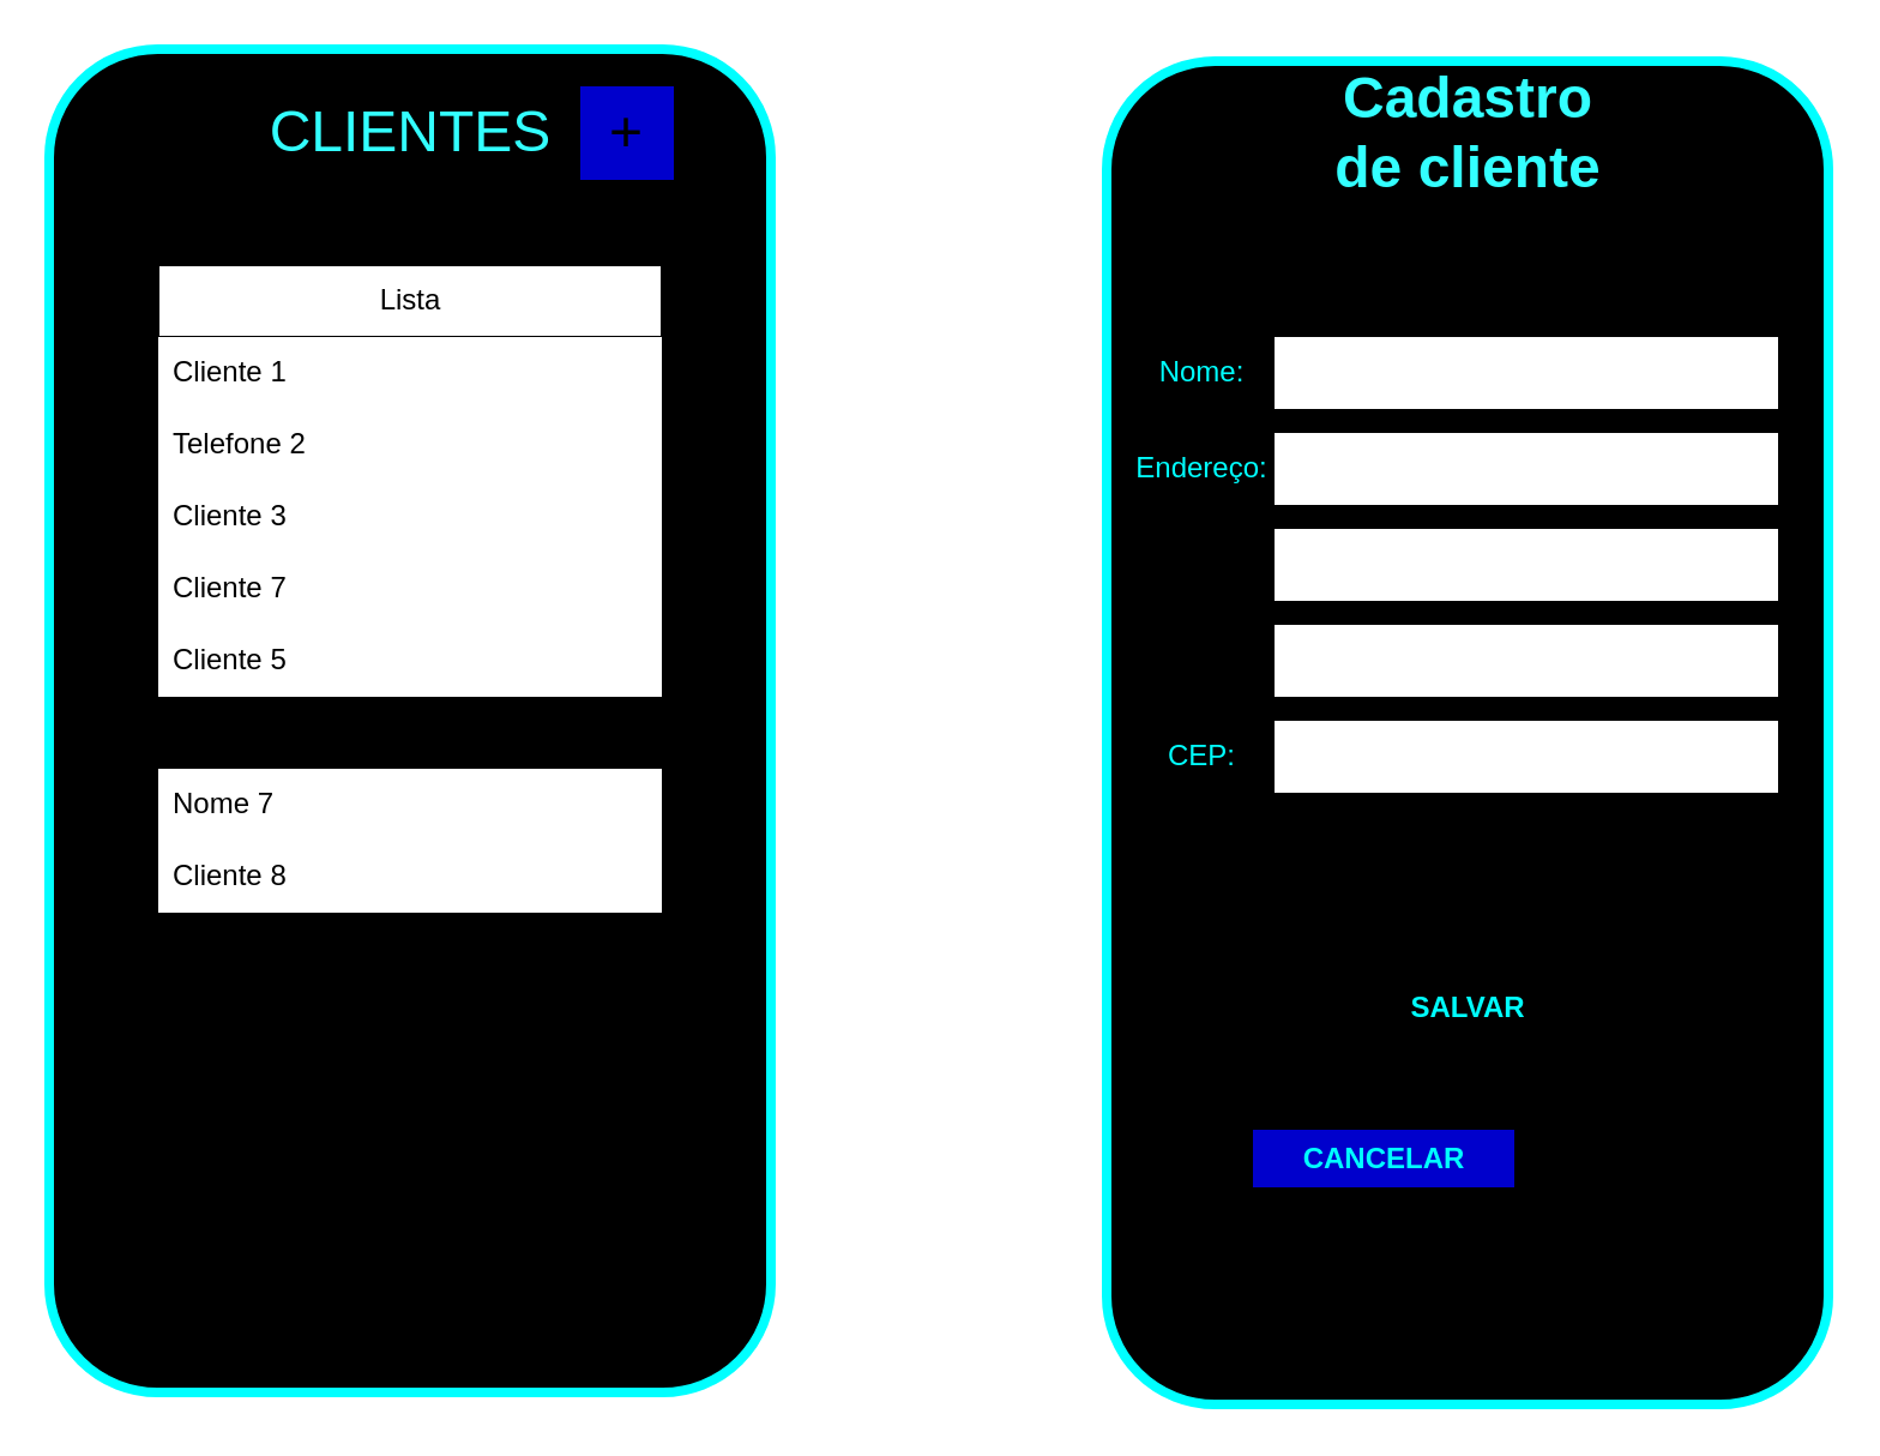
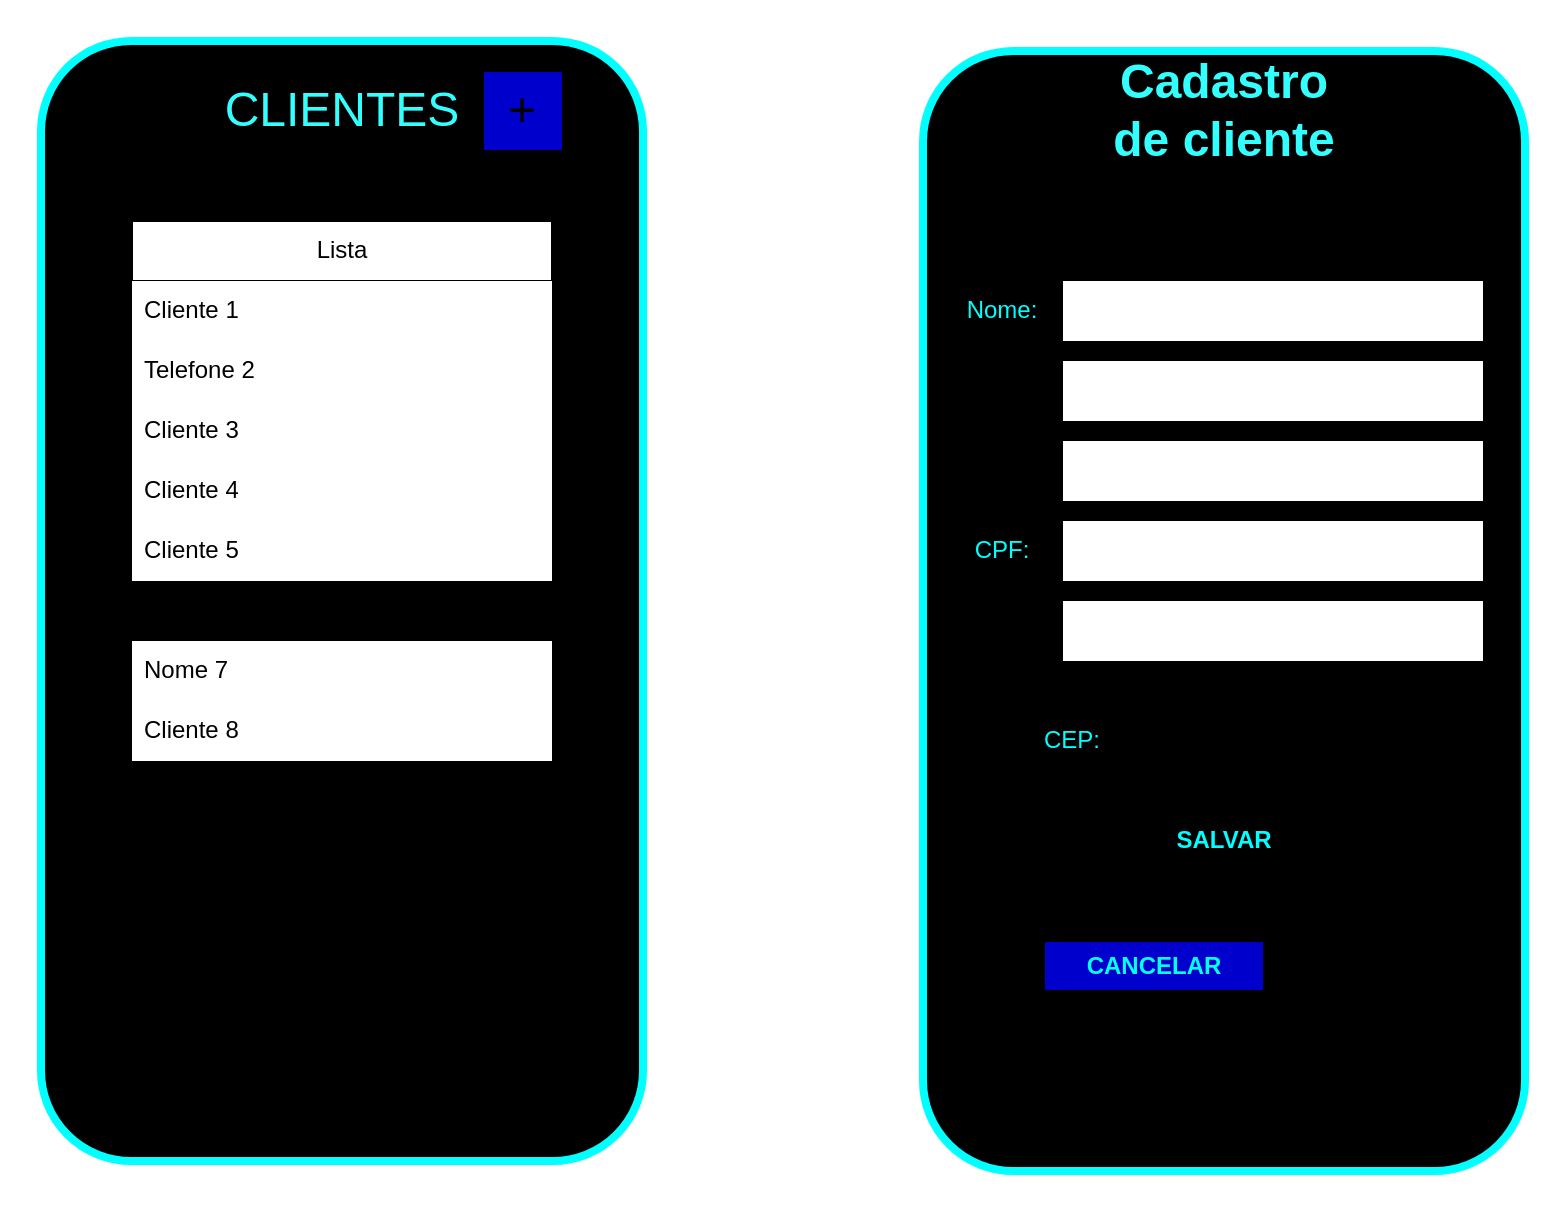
  <mxCell id="0" />
  <mxCell id="1" parent="0" />
  <mxCell id="2" value="" style="rounded=1;whiteSpace=wrap;html=1;fillColor=#000000;strokeColor=#00FFFF;strokeWidth=4;" vertex="1" parent="1"><mxGeometry x="20" y="20" width="301" height="560" as="geometry" /></mxCell>
  <mxCell id="3" value="&lt;font color=&quot;#33ffff&quot; style=&quot;font-size: 24px;&quot;&gt;CLIENTES&lt;/font&gt;" style="text;html=1;align=center;verticalAlign=middle;whiteSpace=wrap;rounded=0;" vertex="1" parent="1"><mxGeometry x="140.5" y="40" width="60" height="30" as="geometry" /></mxCell>
  <mxCell id="4" value="&lt;font style=&quot;font-size: 24px;&quot;&gt;+&lt;/font&gt;" style="rounded=0;whiteSpace=wrap;html=1;fillColor=#0000CC;" vertex="1" parent="1"><mxGeometry x="241" y="35" width="40" height="40" as="geometry" /></mxCell>
  <mxCell id="5" value="Lista" style="swimlane;fontStyle=0;childLayout=stackLayout;horizontal=1;startSize=30;horizontalStack=0;resizeParent=1;resizeParentMax=0;resizeLast=0;collapsible=1;marginBottom=0;whiteSpace=wrap;html=1;" vertex="1" parent="1"><mxGeometry x="65.5" y="110" width="210" height="120" as="geometry" /></mxCell>
  <mxCell id="6" value="Cliente 1" style="text;strokeColor=none;fillColor=default;align=left;verticalAlign=middle;spacingLeft=4;spacingRight=4;overflow=hidden;points=[[0,0.5],[1,0.5]];portConstraint=eastwest;rotatable=0;whiteSpace=wrap;html=1;" vertex="1" parent="5"><mxGeometry y="30" width="210" height="30" as="geometry" /></mxCell>
  <mxCell id="7" value="Telefone 2" style="text;strokeColor=none;fillColor=default;align=left;verticalAlign=middle;spacingLeft=4;spacingRight=4;overflow=hidden;points=[[0,0.5],[1,0.5]];portConstraint=eastwest;rotatable=0;whiteSpace=wrap;html=1;" vertex="1" parent="5"><mxGeometry y="60" width="210" height="30" as="geometry" /></mxCell>
  <mxCell id="8" value="Cliente 3" style="text;strokeColor=none;fillColor=default;align=left;verticalAlign=middle;spacingLeft=4;spacingRight=4;overflow=hidden;points=[[0,0.5],[1,0.5]];portConstraint=eastwest;rotatable=0;whiteSpace=wrap;html=1;" vertex="1" parent="5"><mxGeometry y="90" width="210" height="30" as="geometry" /></mxCell>
  <mxCell id="9" value="Cliente 5" style="text;strokeColor=none;fillColor=default;align=left;verticalAlign=middle;spacingLeft=4;spacingRight=4;overflow=hidden;points=[[0,0.5],[1,0.5]];portConstraint=eastwest;rotatable=0;whiteSpace=wrap;html=1;" vertex="1" parent="1"><mxGeometry x="65.5" y="260" width="210" height="30" as="geometry" /></mxCell>
- <mxCell id="10" value="Cliente 7" style="text;strokeColor=none;fillColor=default;align=left;verticalAlign=middle;spacingLeft=4;spacingRight=4;overflow=hidden;points=[[0,0.5],[1,0.5]];portConstraint=eastwest;rotatable=0;whiteSpace=wrap;html=1;" vertex="1" parent="1"><mxGeometry x="65.5" y="230" width="210" height="30" as="geometry" /></mxCell>
+ <mxCell id="10" value="Cliente 4" style="text;strokeColor=none;fillColor=default;align=left;verticalAlign=middle;spacingLeft=4;spacingRight=4;overflow=hidden;points=[[0,0.5],[1,0.5]];portConstraint=eastwest;rotatable=0;whiteSpace=wrap;html=1;" vertex="1" parent="1"><mxGeometry x="65.5" y="230" width="210" height="30" as="geometry" /></mxCell>
  <mxCell id="11" value="Cliente 8" style="text;strokeColor=none;fillColor=default;align=left;verticalAlign=middle;spacingLeft=4;spacingRight=4;overflow=hidden;points=[[0,0.5],[1,0.5]];portConstraint=eastwest;rotatable=0;whiteSpace=wrap;html=1;" vertex="1" parent="1"><mxGeometry x="65.5" y="350" width="210" height="30" as="geometry" /></mxCell>
  <mxCell id="12" value="Nome 7" style="text;strokeColor=none;fillColor=default;align=left;verticalAlign=middle;spacingLeft=4;spacingRight=4;overflow=hidden;points=[[0,0.5],[1,0.5]];portConstraint=eastwest;rotatable=0;whiteSpace=wrap;html=1;" vertex="1" parent="1"><mxGeometry x="65.5" y="320" width="210" height="30" as="geometry" /></mxCell>
  <mxCell id="13" value="" style="rounded=1;whiteSpace=wrap;html=1;fillColor=#000000;strokeColor=#00FFFF;strokeWidth=4;" vertex="1" parent="1"><mxGeometry x="461" y="25" width="301" height="560" as="geometry" /></mxCell>
  <mxCell id="14" value="&lt;font color=&quot;#33ffff&quot; style=&quot;font-size: 24px;&quot;&gt;&lt;b&gt;Cadastro de cliente&lt;/b&gt;&lt;/font&gt;" style="text;html=1;align=center;verticalAlign=middle;whiteSpace=wrap;rounded=0;" vertex="1" parent="1"><mxGeometry x="541.75" y="40" width="139.5" height="30" as="geometry" /></mxCell>
  <mxCell id="15" value="" style="text;strokeColor=none;fillColor=default;align=left;verticalAlign=middle;spacingLeft=4;spacingRight=4;overflow=hidden;points=[[0,0.5],[1,0.5]];portConstraint=eastwest;rotatable=0;whiteSpace=wrap;html=1;" vertex="1" parent="1"><mxGeometry x="531" y="220" width="210" height="30" as="geometry" /></mxCell>
  <mxCell id="16" value="" style="text;strokeColor=none;fillColor=default;align=left;verticalAlign=middle;spacingLeft=4;spacingRight=4;overflow=hidden;points=[[0,0.5],[1,0.5]];portConstraint=eastwest;rotatable=0;whiteSpace=wrap;html=1;" vertex="1" parent="1"><mxGeometry x="531" y="180" width="210" height="30" as="geometry" /></mxCell>
  <mxCell id="17" value="" style="text;strokeColor=none;fillColor=default;align=left;verticalAlign=middle;spacingLeft=4;spacingRight=4;overflow=hidden;points=[[0,0.5],[1,0.5]];portConstraint=eastwest;rotatable=0;whiteSpace=wrap;html=1;" vertex="1" parent="1"><mxGeometry x="531" y="140" width="210" height="30" as="geometry" /></mxCell>
  <mxCell id="18" value="" style="text;strokeColor=none;fillColor=default;align=left;verticalAlign=middle;spacingLeft=4;spacingRight=4;overflow=hidden;points=[[0,0.5],[1,0.5]];portConstraint=eastwest;rotatable=0;whiteSpace=wrap;html=1;" vertex="1" parent="1"><mxGeometry x="531" y="260" width="210" height="30" as="geometry" /></mxCell>
  <mxCell id="19" value="&lt;font color=&quot;#00ffff&quot;&gt;Nome:&lt;/font&gt;" style="text;html=1;align=center;verticalAlign=middle;whiteSpace=wrap;rounded=0;" vertex="1" parent="1"><mxGeometry x="471" y="140" width="60" height="30" as="geometry" /></mxCell>
- <mxCell id="20" value="&lt;font color=&quot;#00ffff&quot;&gt;Endereço:&lt;/font&gt;" style="text;html=1;align=center;verticalAlign=middle;whiteSpace=wrap;rounded=0;" vertex="1" parent="1"><mxGeometry x="471" y="180" width="60" height="30" as="geometry" /></mxCell>
+ <mxCell id="21" value="&lt;font color=&quot;#00ffff&quot;&gt;CPF:&lt;/font&gt;" style="text;html=1;align=center;verticalAlign=middle;whiteSpace=wrap;rounded=0;" vertex="1" parent="1"><mxGeometry x="471" y="260" width="60" height="30" as="geometry" /></mxCell>
  <mxCell id="22" value="" style="text;strokeColor=none;fillColor=default;align=left;verticalAlign=middle;spacingLeft=4;spacingRight=4;overflow=hidden;points=[[0,0.5],[1,0.5]];portConstraint=eastwest;rotatable=0;whiteSpace=wrap;html=1;" vertex="1" parent="1"><mxGeometry x="531" y="300" width="210" height="30" as="geometry" /></mxCell>
- <mxCell id="23" value="&lt;font color=&quot;#00ffff&quot;&gt;CEP:&lt;/font&gt;" style="text;html=1;align=center;verticalAlign=middle;whiteSpace=wrap;rounded=0;" vertex="1" parent="1"><mxGeometry x="471" y="300" width="60" height="30" as="geometry" /></mxCell>
+ <mxCell id="23" value="&lt;font color=&quot;#00ffff&quot;&gt;CEP:&lt;/font&gt;" style="text;html=1;align=center;verticalAlign=middle;whiteSpace=wrap;rounded=0;" vertex="1" parent="1"><mxGeometry x="506" y="355" width="60" height="30" as="geometry" /></mxCell>
  <mxCell id="24" value="&lt;font style=&quot;&quot; color=&quot;#00ffff&quot;&gt;&lt;b&gt;SALVAR&lt;/b&gt;&lt;/font&gt;" style="rounded=0;whiteSpace=wrap;html=1;fillColor=#000000;" vertex="1" parent="1"><mxGeometry x="552" y="400" width="120" height="40" as="geometry" /></mxCell>
  <mxCell id="25" value="&lt;font style=&quot;&quot; color=&quot;#00ffff&quot;&gt;&lt;b&gt;CANCELAR&lt;/b&gt;&lt;/font&gt;" style="rounded=0;whiteSpace=wrap;html=1;fillColor=#0000CC;" vertex="1" parent="1"><mxGeometry x="521.5" y="470" width="110" height="25" as="geometry" /></mxCell>
